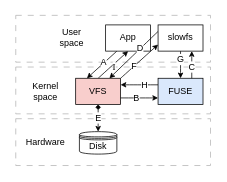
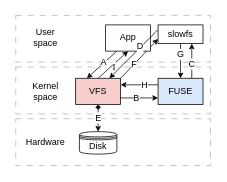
  <mxCell id="0" />
  <mxCell id="1" parent="0" />
  <mxCell id="2" value="" style="rounded=0;whiteSpace=wrap;html=1;dashed=1;dashPattern=8 8;strokeColor=#B3B3B3;" vertex="1" parent="1"><mxGeometry x="20" y="158" width="260" height="62.5" as="geometry" /></mxCell>
  <mxCell id="3" value="" style="rounded=0;whiteSpace=wrap;html=1;dashed=1;dashPattern=8 8;strokeWidth=1;perimeterSpacing=0;strokeColor=#B3B3B3;" vertex="1" parent="1"><mxGeometry x="20" y="20" width="260" height="62.5" as="geometry" /></mxCell>
  <mxCell id="4" value="" style="rounded=0;whiteSpace=wrap;html=1;dashed=1;dashPattern=8 8;strokeColor=#B3B3B3;" vertex="1" parent="1"><mxGeometry x="20" y="89" width="260" height="62.5" as="geometry" /></mxCell>
  <mxCell id="5" style="edgeStyle=none;curved=1;rounded=0;orthogonalLoop=1;jettySize=auto;html=1;exitX=0.5;exitY=0;exitDx=0;exitDy=0;entryX=0.5;entryY=1;entryDx=0;entryDy=0;fontSize=12;startSize=8;endSize=5;" edge="1" parent="1" source="11" target="19"><mxGeometry relative="1" as="geometry" /></mxCell>
  <mxCell id="6" value="I" style="edgeLabel;html=1;align=center;verticalAlign=middle;resizable=0;points=[];fontSize=12;fontFamily=Verdana;" vertex="1" connectable="0" parent="5"><mxGeometry x="-0.007" y="1" relative="1" as="geometry"><mxPoint x="1" y="3" as="offset" /></mxGeometry></mxCell>
  <mxCell id="7" value="" style="edgeStyle=none;curved=1;rounded=0;orthogonalLoop=1;jettySize=auto;html=1;exitX=1;exitY=0;exitDx=0;exitDy=0;entryX=0;entryY=0.75;entryDx=0;entryDy=0;fontSize=12;startSize=8;endSize=5;" edge="1" parent="1" source="11" target="23"><mxGeometry x="-0.481" y="4" relative="1" as="geometry"><mxPoint as="offset" /></mxGeometry></mxCell>
  <mxCell id="8" value="F" style="edgeLabel;html=1;align=center;verticalAlign=middle;resizable=0;points=[];fontSize=12;" vertex="1" connectable="0" parent="7"><mxGeometry x="-0.281" relative="1" as="geometry"><mxPoint as="offset" /></mxGeometry></mxCell>
  <mxCell id="9" style="edgeStyle=none;curved=1;rounded=0;orthogonalLoop=1;jettySize=auto;html=1;exitX=1;exitY=0.25;exitDx=0;exitDy=0;entryX=0;entryY=0.25;entryDx=0;entryDy=0;fontSize=12;startSize=5;endSize=5;startArrow=classic;startFill=1;endArrow=none;endFill=0;" edge="1" parent="1" source="11" target="15"><mxGeometry relative="1" as="geometry" /></mxCell>
  <mxCell id="10" value="H" style="edgeLabel;html=1;align=center;verticalAlign=middle;resizable=0;points=[];fontSize=12;" vertex="1" connectable="0" parent="9"><mxGeometry x="-0.1" relative="1" as="geometry"><mxPoint x="8" as="offset" /></mxGeometry></mxCell>
  <mxCell id="11" value="VFS" style="rounded=0;whiteSpace=wrap;html=1;fillColor=#f8cecc;" vertex="1" parent="1"><mxGeometry x="100" y="104" width="60" height="35" as="geometry" /></mxCell>
  <mxCell id="12" style="edgeStyle=none;curved=1;rounded=0;orthogonalLoop=1;jettySize=auto;html=1;exitX=0;exitY=0.75;exitDx=0;exitDy=0;entryX=1;entryY=0.75;entryDx=0;entryDy=0;fontSize=12;startSize=5;endSize=5;endArrow=none;endFill=0;startArrow=classic;startFill=1;" edge="1" parent="1" source="15" target="11"><mxGeometry relative="1" as="geometry" /></mxCell>
  <mxCell id="13" value="B" style="edgeLabel;html=1;align=center;verticalAlign=middle;resizable=0;points=[];fontSize=12;" vertex="1" connectable="0" parent="12"><mxGeometry relative="1" as="geometry"><mxPoint x="-5" as="offset" /></mxGeometry></mxCell>
  <mxCell id="14" value="G" style="edgeStyle=none;curved=1;rounded=0;orthogonalLoop=1;jettySize=auto;html=1;exitX=0.5;exitY=0;exitDx=0;exitDy=0;entryX=0.5;entryY=1;entryDx=0;entryDy=0;fontSize=12;startSize=5;endSize=5;startArrow=classic;startFill=1;endArrow=none;endFill=0;" edge="1" parent="1" source="15" target="23"><mxGeometry x="0.379" relative="1" as="geometry"><mxPoint as="offset" /></mxGeometry></mxCell>
  <mxCell id="15" value="FUSE" style="rounded=0;whiteSpace=wrap;html=1;fillColor=#dae8fc;" vertex="1" parent="1"><mxGeometry x="210" y="104" width="60" height="35" as="geometry" /></mxCell>
  <mxCell id="16" value="Kernel&lt;div&gt;space&lt;/div&gt;" style="text;html=1;align=center;verticalAlign=middle;whiteSpace=wrap;rounded=0;" vertex="1" parent="1"><mxGeometry x="30" y="106.5" width="60" height="30" as="geometry" /></mxCell>
  <mxCell id="17" style="rounded=0;orthogonalLoop=1;jettySize=auto;html=1;exitX=0.25;exitY=1;exitDx=0;exitDy=0;entryX=0.25;entryY=0;entryDx=0;entryDy=0;fontSize=12;startSize=8;endSize=5;strokeWidth=1;endArrow=classic;endFill=1;" edge="1" parent="1" source="19" target="11"><mxGeometry relative="1" as="geometry" /></mxCell>
  <mxCell id="18" value="A" style="edgeLabel;html=1;align=center;verticalAlign=middle;resizable=0;points=[];fontSize=12;" vertex="1" connectable="0" parent="17"><mxGeometry x="-0.085" relative="1" as="geometry"><mxPoint y="-2" as="offset" /></mxGeometry></mxCell>
  <mxCell id="19" value="App" style="rounded=0;whiteSpace=wrap;html=1;" vertex="1" parent="1"><mxGeometry x="140" y="32.75" width="60" height="35" as="geometry" /></mxCell>
  <mxCell id="20" value="C" style="edgeStyle=none;curved=1;rounded=0;orthogonalLoop=1;jettySize=auto;html=1;exitX=0.75;exitY=1;exitDx=0;exitDy=0;entryX=0.75;entryY=0;entryDx=0;entryDy=0;fontSize=12;startSize=5;endSize=5;endArrow=none;endFill=0;startArrow=classic;startFill=1;" edge="1" parent="1" source="23" target="15"><mxGeometry x="0.172" relative="1" as="geometry"><mxPoint as="offset" /></mxGeometry></mxCell>
  <mxCell id="21" value="" style="edgeStyle=none;curved=1;rounded=0;orthogonalLoop=1;jettySize=auto;html=1;exitX=0;exitY=0.25;exitDx=0;exitDy=0;entryX=0.75;entryY=0;entryDx=0;entryDy=0;fontSize=12;startSize=8;endSize=5;" edge="1" parent="1" source="23" target="11"><mxGeometry x="-0.411" y="-1" relative="1" as="geometry"><mxPoint as="offset" /></mxGeometry></mxCell>
  <mxCell id="22" value="D" style="edgeLabel;html=1;align=center;verticalAlign=middle;resizable=0;points=[];fontSize=12;" vertex="1" connectable="0" parent="21"><mxGeometry x="-0.273" y="-1" relative="1" as="geometry"><mxPoint as="offset" /></mxGeometry></mxCell>
- <mxCell id="23" value="slowfs" style="rounded=0;whiteSpace=wrap;html=1;" vertex="1" parent="1"><mxGeometry x="210" y="32.75" width="60" height="35" as="geometry" /></mxCell>
+ <mxCell id="23" value="slowfs" style="rounded=0;whiteSpace=wrap;html=1;" vertex="1" parent="1"><mxGeometry x="210" y="32.75" width="60" height="25" as="geometry" /></mxCell>
  <mxCell id="24" value="E" style="edgeStyle=none;curved=1;rounded=0;orthogonalLoop=1;jettySize=auto;html=1;exitX=0.5;exitY=0;exitDx=0;exitDy=0;entryX=0.5;entryY=1;entryDx=0;entryDy=0;fontSize=12;startSize=5;endSize=5;startArrow=classic;startFill=1;endArrow=diamond;" edge="1" parent="1" source="25" target="11"><mxGeometry relative="1" as="geometry" /></mxCell>
  <mxCell id="25" value="Disk" style="shape=datastore;whiteSpace=wrap;html=1;" vertex="1" parent="1"><mxGeometry x="105" y="175.25" width="50" height="30" as="geometry" /></mxCell>
- <mxCell id="26" value="User&lt;div&gt;space&lt;/div&gt;" style="text;html=1;align=center;verticalAlign=middle;whiteSpace=wrap;rounded=0;" vertex="1" parent="1"><mxGeometry x="65" y="35.25" width="60" height="30" as="geometry" /></mxCell>
+ <mxCell id="26" value="User&lt;div&gt;space&lt;/div&gt;" style="text;html=1;align=center;verticalAlign=middle;whiteSpace=wrap;rounded=0;" vertex="1" parent="1"><mxGeometry x="30" y="35.25" width="60" height="30" as="geometry" /></mxCell>
  <mxCell id="27" value="Hardware" style="text;html=1;align=center;verticalAlign=middle;whiteSpace=wrap;rounded=0;" vertex="1" parent="1"><mxGeometry x="30" y="175.25" width="60" height="30" as="geometry" /></mxCell>
